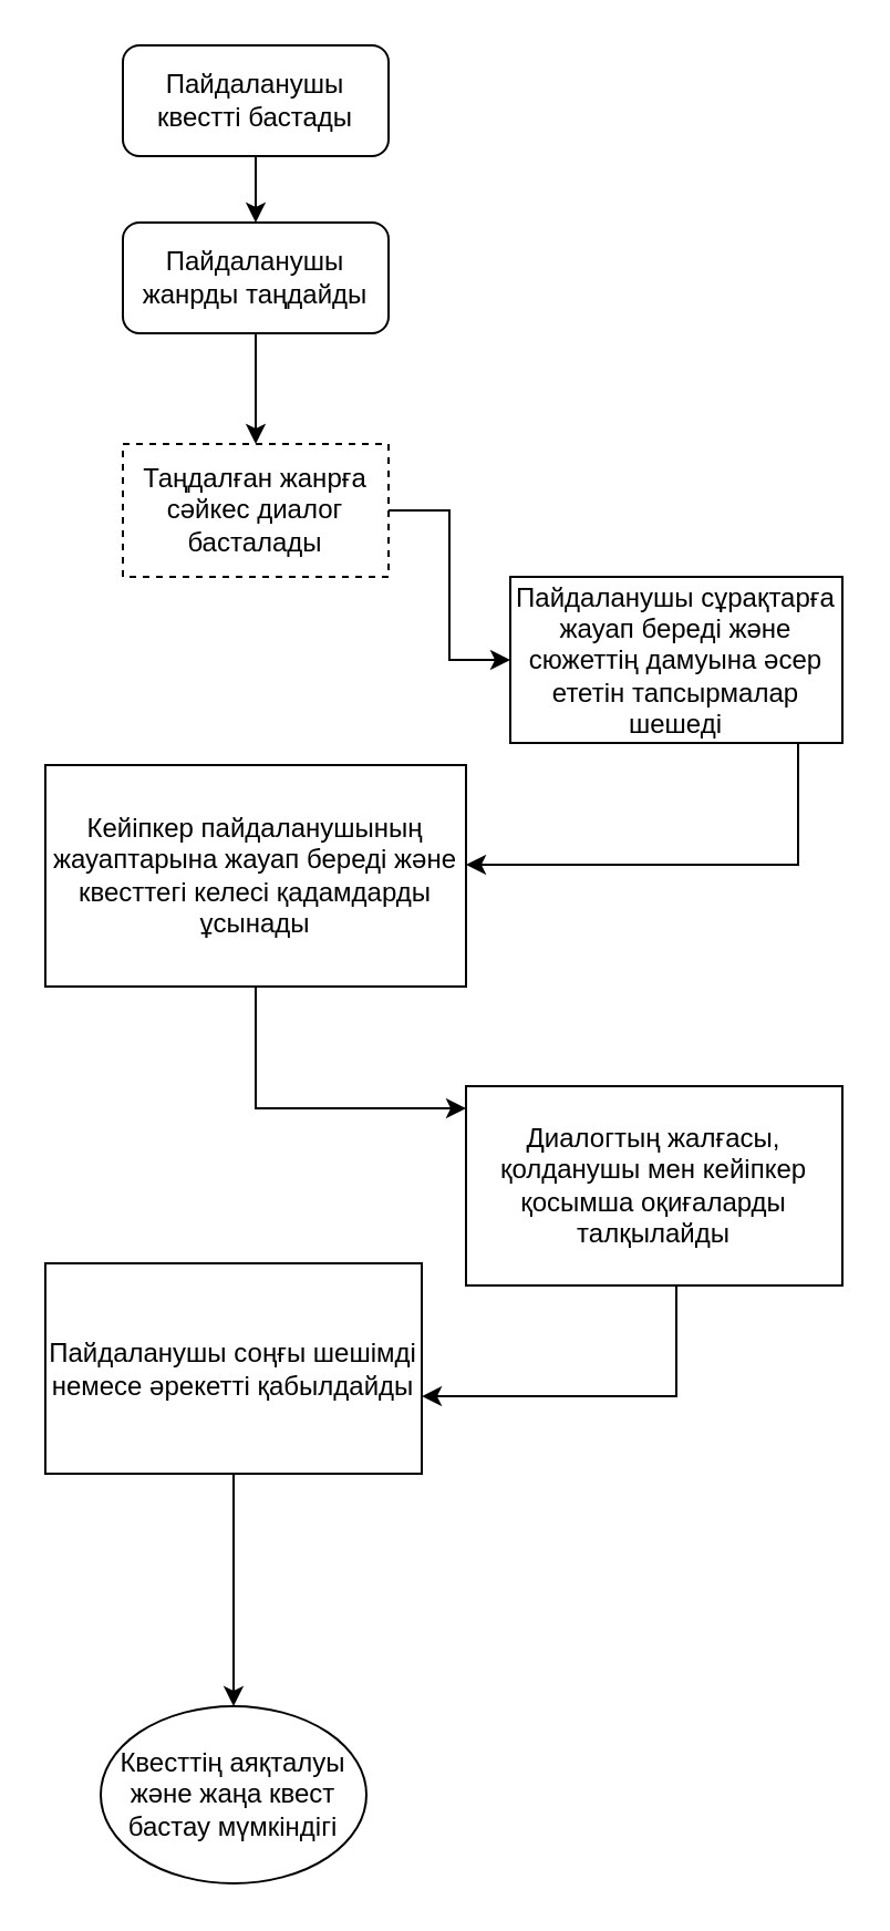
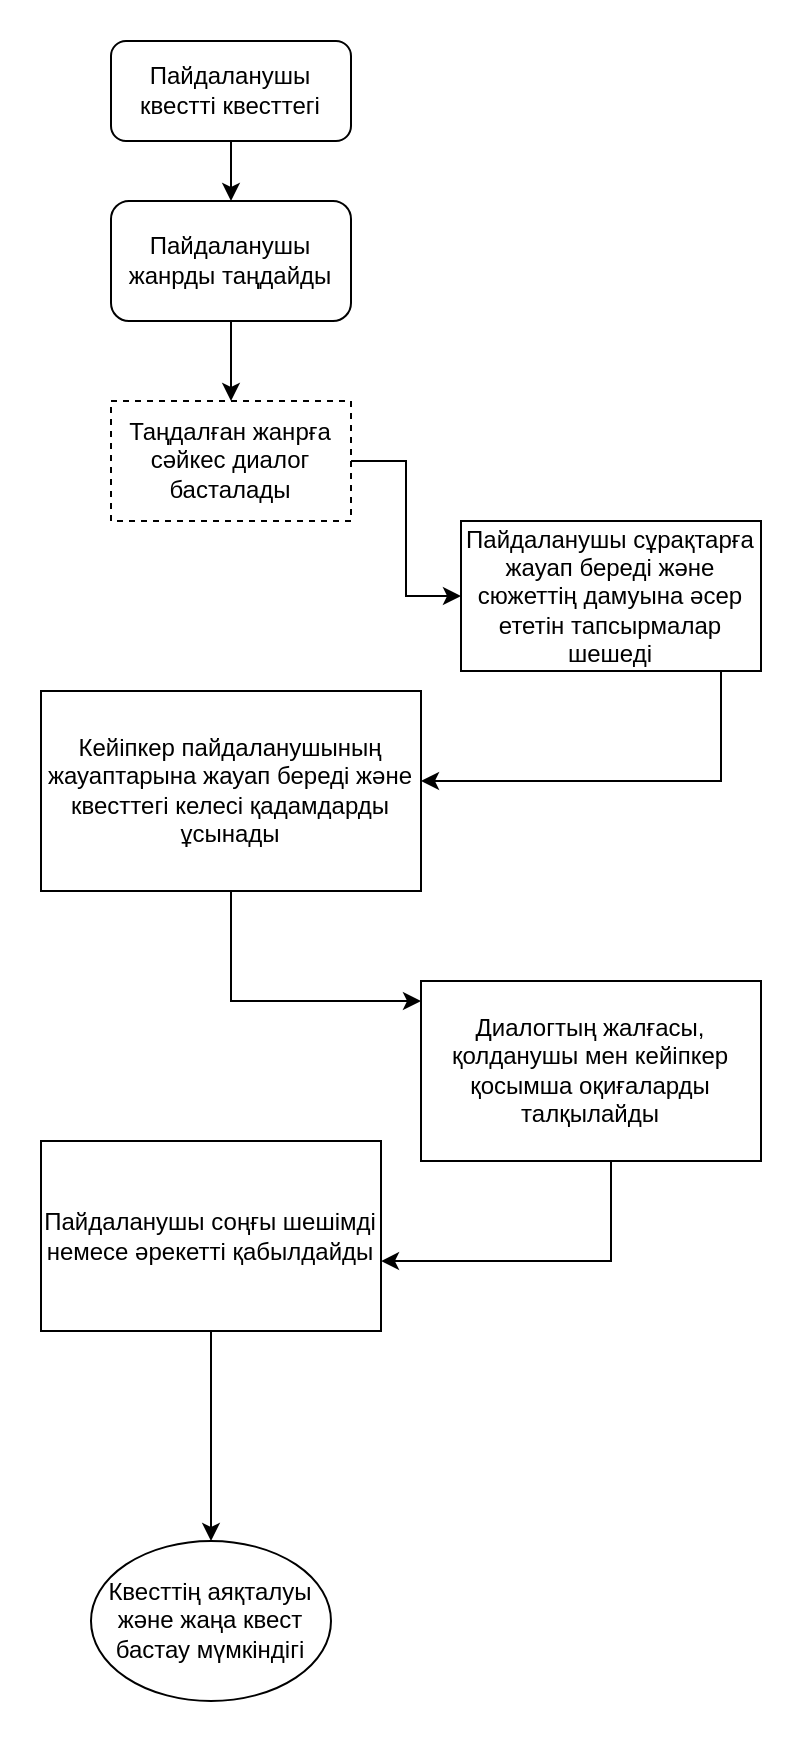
  <mxCell id="0" />
  <mxCell id="1" parent="0" />
  <mxCell id="2" style="edgeStyle=orthogonalEdgeStyle;rounded=0;orthogonalLoop=1;jettySize=auto;html=1;" edge="1" parent="1" source="3" target="5"><mxGeometry relative="1" as="geometry" /></mxCell>
- <mxCell id="3" value="Пайдаланушы квестті бастады" style="rounded=1;whiteSpace=wrap;html=1;" vertex="1" parent="1"><mxGeometry x="55" y="20" width="120" height="50" as="geometry" /></mxCell>
+ <mxCell id="3" value="Пайдаланушы квестті квесттегі" style="rounded=1;whiteSpace=wrap;html=1;" vertex="1" parent="1"><mxGeometry x="55" y="20" width="120" height="50" as="geometry" /></mxCell>
  <mxCell id="4" style="edgeStyle=orthogonalEdgeStyle;rounded=0;orthogonalLoop=1;jettySize=auto;html=1;" edge="1" parent="1" source="5" target="7"><mxGeometry relative="1" as="geometry" /></mxCell>
- <mxCell id="5" value="Пайдаланушы жанрды таңдайды" style="rounded=1;whiteSpace=wrap;html=1;" vertex="1" parent="1"><mxGeometry x="55" y="100" width="120" height="50" as="geometry" /></mxCell>
+ <mxCell id="5" value="Пайдаланушы жанрды таңдайды" style="rounded=1;whiteSpace=wrap;html=1;" vertex="1" parent="1"><mxGeometry x="55" y="100" width="120" height="60" as="geometry" /></mxCell>
  <mxCell id="6" style="edgeStyle=orthogonalEdgeStyle;rounded=0;orthogonalLoop=1;jettySize=auto;html=1;" edge="1" parent="1" source="7" target="9"><mxGeometry relative="1" as="geometry" /></mxCell>
  <mxCell id="7" value="Таңдалған жанрға сәйкес диалог басталады" style="rounded=0;whiteSpace=wrap;html=1;dashed=1;" vertex="1" parent="1"><mxGeometry x="55" y="200" width="120" height="60" as="geometry" /></mxCell>
  <mxCell id="8" style="edgeStyle=orthogonalEdgeStyle;rounded=0;orthogonalLoop=1;jettySize=auto;html=1;" edge="1" parent="1" target="11"><mxGeometry relative="1" as="geometry"><mxPoint x="360" y="320" as="sourcePoint" /><mxPoint x="205" y="445" as="targetPoint" /><Array as="points"><mxPoint x="360" y="390" /></Array></mxGeometry></mxCell>
  <mxCell id="9" value="Пайдаланушы сұрақтарға жауап береді және сюжеттің дамуына әсер ететін тапсырмалар шешеді" style="rounded=0;whiteSpace=wrap;html=1;" vertex="1" parent="1"><mxGeometry x="230" y="260" width="150" height="75" as="geometry" /></mxCell>
  <mxCell id="10" style="edgeStyle=orthogonalEdgeStyle;rounded=0;orthogonalLoop=1;jettySize=auto;html=1;" edge="1" parent="1" source="11" target="12"><mxGeometry relative="1" as="geometry"><Array as="points"><mxPoint x="295" y="500" /></Array></mxGeometry></mxCell>
  <mxCell id="11" value="Кейіпкер пайдаланушының жауаптарына жауап береді және квесттегі келесі қадамдарды ұсынады" style="rounded=0;whiteSpace=wrap;html=1;" vertex="1" parent="1"><mxGeometry x="20" y="345" width="190" height="100" as="geometry" /></mxCell>
  <mxCell id="12" value="Диалогтың жалғасы, қолданушы мен кейіпкер қосымша оқиғаларды талқылайды" style="rounded=0;whiteSpace=wrap;html=1;" vertex="1" parent="1"><mxGeometry x="210" y="490" width="170" height="90" as="geometry" /></mxCell>
  <mxCell id="13" style="edgeStyle=orthogonalEdgeStyle;rounded=0;orthogonalLoop=1;jettySize=auto;html=1;" edge="1" parent="1" source="14" target="15"><mxGeometry relative="1" as="geometry" /></mxCell>
  <mxCell id="14" value="Пайдаланушы соңғы шешімді немесе әрекетті қабылдайды" style="rounded=0;whiteSpace=wrap;html=1;" vertex="1" parent="1"><mxGeometry x="20" y="570" width="170" height="95" as="geometry" /></mxCell>
  <mxCell id="15" value=" Квесттің аяқталуы және жаңа квест бастау мүмкіндігі " style="ellipse;whiteSpace=wrap;html=1;" vertex="1" parent="1"><mxGeometry x="45" y="770" width="120" height="80" as="geometry" /></mxCell>
  <mxCell id="16" style="edgeStyle=orthogonalEdgeStyle;rounded=0;orthogonalLoop=1;jettySize=auto;html=1;entryX=1;entryY=0.632;entryDx=0;entryDy=0;entryPerimeter=0;" edge="1" parent="1" source="12" target="14"><mxGeometry relative="1" as="geometry"><Array as="points"><mxPoint x="305" y="630" /></Array></mxGeometry></mxCell>
